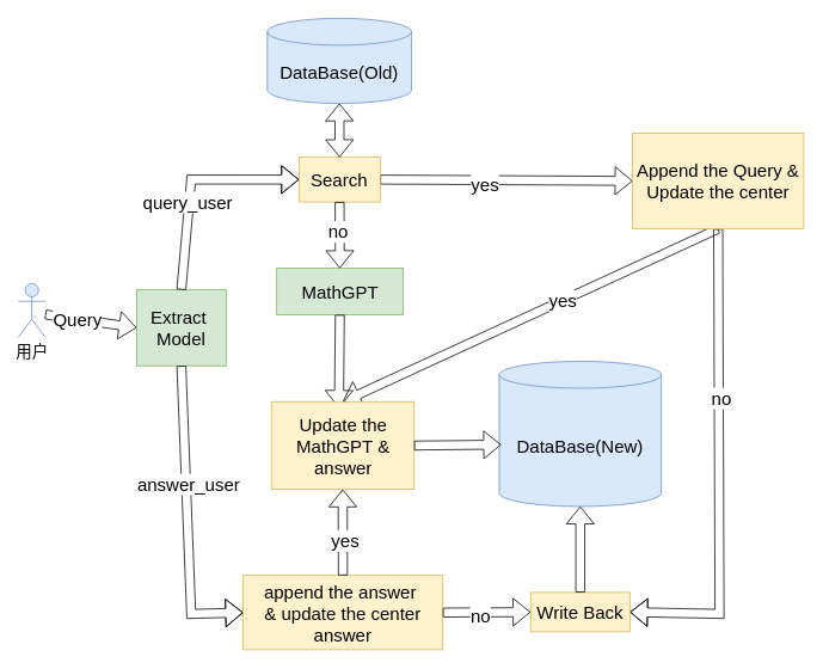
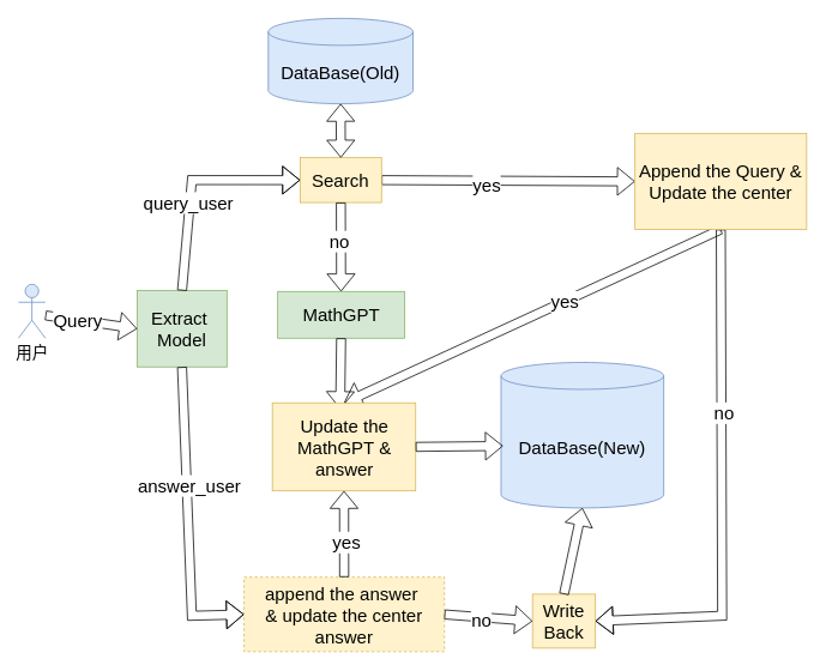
  <mxCell id="0" />
  <mxCell id="1" parent="0" />
  <mxCell id="2" value="&lt;font style=&quot;font-size: 20px;&quot;&gt;Extract&amp;nbsp; Model&lt;/font&gt;" style="rounded=0;whiteSpace=wrap;html=1;fillColor=#d5e8d4;gradientColor=none;strokeColor=#82b366;" vertex="1" parent="1"><mxGeometry x="152" y="323" width="100" height="85" as="geometry" /></mxCell>
  <mxCell id="3" value="" style="endArrow=classic;html=1;rounded=0;exitX=0.5;exitY=0;exitDx=0;exitDy=0;entryX=0;entryY=0.5;entryDx=0;entryDy=0;shape=flexArrow;" edge="1" parent="1" source="2" target="19"><mxGeometry width="50" height="50" relative="1" as="geometry"><mxPoint x="472" y="355" as="sourcePoint" /><mxPoint x="252" y="205" as="targetPoint" /><Array as="points"><mxPoint x="213" y="200" /></Array></mxGeometry></mxCell>
  <mxCell id="4" value="&lt;font style=&quot;font-size: 20px;&quot;&gt;query_user&lt;/font&gt;" style="edgeLabel;html=1;align=center;verticalAlign=middle;resizable=0;points=[];fontSize=12;" vertex="1" connectable="0" parent="3"><mxGeometry x="-0.187" y="2" relative="1" as="geometry"><mxPoint as="offset" /></mxGeometry></mxCell>
  <mxCell id="5" value="&lt;font style=&quot;font-size: 20px;&quot;&gt;DataBase(New)&lt;/font&gt;" style="shape=cylinder3;whiteSpace=wrap;html=1;boundedLbl=1;backgroundOutline=1;size=15;fillColor=#dae8fc;strokeColor=#6c8ebf;" vertex="1" parent="1"><mxGeometry x="557" y="403" width="181" height="162" as="geometry" /></mxCell>
  <mxCell id="6" value="" style="endArrow=classic;html=1;rounded=0;exitX=1;exitY=0.5;exitDx=0;exitDy=0;shape=flexArrow;entryX=0;entryY=0.5;entryDx=0;entryDy=0;" edge="1" parent="1" source="19" target="20"><mxGeometry width="50" height="50" relative="1" as="geometry"><mxPoint x="372.5" y="192.5" as="sourcePoint" /><mxPoint x="738" y="245" as="targetPoint" /><Array as="points" /></mxGeometry></mxCell>
  <mxCell id="7" value="&lt;font style=&quot;font-size: 20px;&quot;&gt;yes&lt;/font&gt;" style="edgeLabel;html=1;align=center;verticalAlign=middle;resizable=0;points=[];" vertex="1" connectable="0" parent="6"><mxGeometry x="-0.168" y="-3" relative="1" as="geometry"><mxPoint y="1" as="offset" /></mxGeometry></mxCell>
  <mxCell id="8" value="" style="endArrow=classic;html=1;rounded=0;entryX=0.5;entryY=0;entryDx=0;entryDy=0;shape=flexArrow;exitX=0.5;exitY=1;exitDx=0;exitDy=0;" edge="1" parent="1" source="20" target="28"><mxGeometry width="50" height="50" relative="1" as="geometry"><mxPoint x="618" y="395" as="sourcePoint" /><mxPoint x="381.25" y="407" as="targetPoint" /><Array as="points" /></mxGeometry></mxCell>
  <mxCell id="9" value="&lt;font style=&quot;font-size: 20px;&quot;&gt;yes&lt;/font&gt;" style="edgeLabel;html=1;align=center;verticalAlign=middle;resizable=0;points=[];" vertex="1" connectable="0" parent="8"><mxGeometry x="-0.171" y="-2" relative="1" as="geometry"><mxPoint y="1" as="offset" /></mxGeometry></mxCell>
- <mxCell id="10" value="&lt;font style=&quot;font-size: 20px;&quot;&gt;MathGPT&lt;/font&gt;" style="rounded=0;whiteSpace=wrap;html=1;fillColor=#d5e8d4;gradientColor=none;strokeColor=#82b366;" vertex="1" parent="1"><mxGeometry x="308.5" y="299" width="141" height="52" as="geometry" /></mxCell>
+ <mxCell id="10" value="&lt;font style=&quot;font-size: 20px;&quot;&gt;MathGPT&lt;/font&gt;" style="rounded=0;whiteSpace=wrap;html=1;fillColor=#d5e8d4;gradientColor=none;strokeColor=#82b366;" vertex="1" parent="1"><mxGeometry x="308.5" y="324" width="141" height="52" as="geometry" /></mxCell>
  <mxCell id="11" value="" style="endArrow=classic;html=1;rounded=0;exitX=0.5;exitY=1;exitDx=0;exitDy=0;shape=flexArrow;" edge="1" parent="1" source="10"><mxGeometry width="50" height="50" relative="1" as="geometry"><mxPoint x="604" y="203" as="sourcePoint" /><mxPoint x="378" y="455" as="targetPoint" /><Array as="points" /></mxGeometry></mxCell>
  <mxCell id="12" value="" style="endArrow=classic;html=1;rounded=0;shape=flexArrow;exitX=0.5;exitY=1;exitDx=0;exitDy=0;entryX=1;entryY=0.5;entryDx=0;entryDy=0;" edge="1" parent="1" source="20" target="26"><mxGeometry width="50" height="50" relative="1" as="geometry"><mxPoint x="801.5" y="255" as="sourcePoint" /><mxPoint x="687" y="683" as="targetPoint" /><Array as="points"><mxPoint x="803" y="685" /></Array></mxGeometry></mxCell>
  <mxCell id="13" value="&lt;font style=&quot;font-size: 20px;&quot;&gt;no&lt;/font&gt;" style="edgeLabel;html=1;align=center;verticalAlign=middle;resizable=0;points=[];" vertex="1" connectable="0" parent="12"><mxGeometry x="-0.286" y="2" relative="1" as="geometry"><mxPoint as="offset" /></mxGeometry></mxCell>
  <mxCell id="14" value="" style="endArrow=classic;html=1;rounded=0;exitX=0.5;exitY=1;exitDx=0;exitDy=0;shape=flexArrow;entryX=0;entryY=0.5;entryDx=0;entryDy=0;" edge="1" parent="1" source="2" target="21"><mxGeometry width="50" height="50" relative="1" as="geometry"><mxPoint x="218" y="245" as="sourcePoint" /><mxPoint x="272" y="385" as="targetPoint" /><Array as="points"><mxPoint x="213" y="685" /></Array></mxGeometry></mxCell>
  <mxCell id="15" value="&lt;font style=&quot;font-size: 20px;&quot;&gt;answer_user&lt;/font&gt;" style="edgeLabel;html=1;align=center;verticalAlign=middle;resizable=0;points=[];fontSize=12;" vertex="1" connectable="0" parent="14"><mxGeometry x="-0.211" y="2" relative="1" as="geometry"><mxPoint as="offset" /></mxGeometry></mxCell>
  <mxCell id="16" value="&lt;font style=&quot;font-size: 18px;&quot;&gt;用户&lt;/font&gt;" style="shape=umlActor;verticalLabelPosition=bottom;verticalAlign=top;html=1;outlineConnect=0;fillColor=#dae8fc;strokeColor=#6c8ebf;" vertex="1" parent="1"><mxGeometry x="20" y="316" width="30" height="60" as="geometry" /></mxCell>
  <mxCell id="17" value="" style="endArrow=classic;html=1;rounded=0;entryX=0;entryY=0.5;entryDx=0;entryDy=0;shape=flexArrow;" edge="1" parent="1" target="2"><mxGeometry width="50" height="50" relative="1" as="geometry"><mxPoint x="50" y="350.615" as="sourcePoint" /><mxPoint x="152" y="348" as="targetPoint" /></mxGeometry></mxCell>
  <mxCell id="18" value="&lt;font style=&quot;font-size: 20px;&quot;&gt;Query&lt;/font&gt;" style="edgeLabel;html=1;align=center;verticalAlign=middle;resizable=0;points=[];" vertex="1" connectable="0" parent="17"><mxGeometry x="-0.316" relative="1" as="geometry"><mxPoint x="1" as="offset" /></mxGeometry></mxCell>
  <mxCell id="19" value="&lt;font style=&quot;font-size: 20px;&quot;&gt;Search&lt;/font&gt;" style="rounded=0;whiteSpace=wrap;html=1;rotation=0;fillColor=#fff2cc;gradientColor=none;strokeColor=#d6b656;" vertex="1" parent="1"><mxGeometry x="333.44" y="175.06" width="90.56" height="49.94" as="geometry" /></mxCell>
  <mxCell id="20" value="&lt;font style=&quot;font-size: 20px;&quot;&gt;Append the Query &amp;amp; Update the center&lt;/font&gt;" style="rounded=0;whiteSpace=wrap;html=1;fillColor=#fff2cc;gradientColor=none;strokeColor=#d6b656;" vertex="1" parent="1"><mxGeometry x="706" y="148" width="191" height="107" as="geometry" /></mxCell>
- <mxCell id="21" value="&lt;font style=&quot;font-size: 20px;&quot;&gt;append the answer&lt;span style=&quot;background-color: initial;&quot;&gt;&amp;nbsp;&lt;/span&gt;&lt;/font&gt;&lt;div style=&quot;font-size: 20px;&quot;&gt;&lt;span style=&quot;background-color: initial;&quot;&gt;&lt;font style=&quot;font-size: 20px;&quot;&gt;&amp;amp; update the center answer&lt;/font&gt;&lt;/span&gt;&lt;/div&gt;" style="rounded=0;whiteSpace=wrap;html=1;fillColor=#fff2cc;gradientColor=none;strokeColor=#d6b656;" vertex="1" parent="1"><mxGeometry x="271" y="642" width="223" height="83" as="geometry" /></mxCell>
+ <mxCell id="21" value="&lt;font style=&quot;font-size: 20px;&quot;&gt;append the answer&lt;span style=&quot;background-color: initial;&quot;&gt;&amp;nbsp;&lt;/span&gt;&lt;/font&gt;&lt;div style=&quot;font-size: 20px;&quot;&gt;&lt;span style=&quot;background-color: initial;&quot;&gt;&lt;font style=&quot;font-size: 20px;&quot;&gt;&amp;amp; update the center answer&lt;/font&gt;&lt;/span&gt;&lt;/div&gt;" style="rounded=0;whiteSpace=wrap;html=1;fillColor=#fff2cc;gradientColor=none;strokeColor=#d6b656;dashed=1;" vertex="1" parent="1"><mxGeometry x="271" y="642" width="223" height="83" as="geometry" /></mxCell>
  <mxCell id="22" value="" style="endArrow=classic;html=1;rounded=0;exitX=0.5;exitY=1;exitDx=0;exitDy=0;entryX=0.5;entryY=0;entryDx=0;entryDy=0;shape=flexArrow;" edge="1" parent="1" source="19" target="10"><mxGeometry width="50" height="50" relative="1" as="geometry"><mxPoint x="394" y="-25" as="sourcePoint" /><mxPoint x="544" y="135" as="targetPoint" /></mxGeometry></mxCell>
  <mxCell id="23" value="&lt;font style=&quot;font-size: 20px;&quot;&gt;no&lt;/font&gt;" style="edgeLabel;html=1;align=center;verticalAlign=middle;resizable=0;points=[];" vertex="1" connectable="0" parent="22"><mxGeometry x="-0.171" y="-2" relative="1" as="geometry"><mxPoint y="1" as="offset" /></mxGeometry></mxCell>
  <mxCell id="24" value="" style="endArrow=classic;html=1;rounded=0;entryX=0.5;entryY=1;entryDx=0;entryDy=0;shape=flexArrow;" edge="1" parent="1" source="21" target="28"><mxGeometry width="50" height="50" relative="1" as="geometry"><mxPoint x="798" y="375" as="sourcePoint" /><mxPoint x="384" y="425" as="targetPoint" /><Array as="points" /></mxGeometry></mxCell>
  <mxCell id="25" value="&lt;font style=&quot;font-size: 20px;&quot;&gt;yes&lt;/font&gt;" style="edgeLabel;html=1;align=center;verticalAlign=middle;resizable=0;points=[];" vertex="1" connectable="0" parent="24"><mxGeometry x="-0.171" y="-2" relative="1" as="geometry"><mxPoint y="1" as="offset" /></mxGeometry></mxCell>
- <mxCell id="26" value="&lt;font style=&quot;font-size: 20px;&quot;&gt;Write Back&lt;/font&gt;" style="rounded=0;whiteSpace=wrap;html=1;fillColor=#fff2cc;gradientColor=none;strokeColor=#d6b656;" vertex="1" parent="1"><mxGeometry x="592" y="661" width="111" height="44" as="geometry" /></mxCell>
+ <mxCell id="26" value="&lt;font style=&quot;font-size: 20px;&quot;&gt;Write Back&lt;/font&gt;" style="rounded=0;whiteSpace=wrap;html=1;fillColor=#fff2cc;gradientColor=none;strokeColor=#d6b656;" vertex="1" parent="1"><mxGeometry x="592" y="661" width="70" height="60" as="geometry" /></mxCell>
  <mxCell id="27" value="" style="endArrow=classic;html=1;rounded=0;exitX=0.5;exitY=0;exitDx=0;exitDy=0;entryX=0.5;entryY=1;entryDx=0;entryDy=0;entryPerimeter=0;shape=flexArrow;" edge="1" parent="1" source="26" target="5"><mxGeometry width="50" height="50" relative="1" as="geometry"><mxPoint x="647.5" y="661" as="sourcePoint" /><mxPoint x="648" y="536" as="targetPoint" /><Array as="points" /></mxGeometry></mxCell>
  <mxCell id="28" value="&lt;font style=&quot;font-size: 20px;&quot;&gt;Update the MathGPT &amp;amp; answer&lt;/font&gt;" style="rounded=0;whiteSpace=wrap;html=1;fillColor=#fff2cc;gradientColor=none;strokeColor=#d6b656;" vertex="1" parent="1"><mxGeometry x="302.5" y="448" width="159.5" height="98" as="geometry" /></mxCell>
  <mxCell id="29" value="" style="endArrow=classic;html=1;rounded=0;entryX=0;entryY=0.5;entryDx=0;entryDy=0;shape=flexArrow;exitX=1;exitY=0.5;exitDx=0;exitDy=0;" edge="1" parent="1" source="21" target="26"><mxGeometry width="50" height="50" relative="1" as="geometry"><mxPoint x="464" y="685" as="sourcePoint" /><mxPoint x="794" y="315" as="targetPoint" /><Array as="points" /></mxGeometry></mxCell>
  <mxCell id="30" value="&lt;font style=&quot;font-size: 20px;&quot;&gt;no&lt;/font&gt;" style="edgeLabel;html=1;align=center;verticalAlign=middle;resizable=0;points=[];" vertex="1" connectable="0" parent="29"><mxGeometry x="-0.171" y="-2" relative="1" as="geometry"><mxPoint y="1" as="offset" /></mxGeometry></mxCell>
  <mxCell id="31" value="" style="endArrow=classic;html=1;rounded=0;exitX=1;exitY=0.5;exitDx=0;exitDy=0;entryX=0.012;entryY=0.574;entryDx=0;entryDy=0;entryPerimeter=0;shape=flexArrow;" edge="1" parent="1" source="28" target="5"><mxGeometry width="50" height="50" relative="1" as="geometry"><mxPoint x="434" y="445" as="sourcePoint" /><mxPoint x="734" y="365" as="targetPoint" /><Array as="points" /></mxGeometry></mxCell>
  <mxCell id="32" value="&lt;font style=&quot;font-size: 20px;&quot;&gt;DataBase(Old)&lt;/font&gt;" style="shape=cylinder3;whiteSpace=wrap;html=1;boundedLbl=1;backgroundOutline=1;size=15;strokeColor=#6c8ebf;fillColor=#dae8fc;" vertex="1" parent="1"><mxGeometry x="298" y="20" width="161" height="95" as="geometry" /></mxCell>
  <mxCell id="33" value="" style="shape=flexArrow;endArrow=classic;startArrow=classic;html=1;rounded=0;entryX=0.5;entryY=1;entryDx=0;entryDy=0;entryPerimeter=0;exitX=0.5;exitY=0;exitDx=0;exitDy=0;" edge="1" parent="1" source="19" target="32"><mxGeometry width="100" height="100" relative="1" as="geometry"><mxPoint x="554" y="435" as="sourcePoint" /><mxPoint x="654" y="335" as="targetPoint" /></mxGeometry></mxCell>
